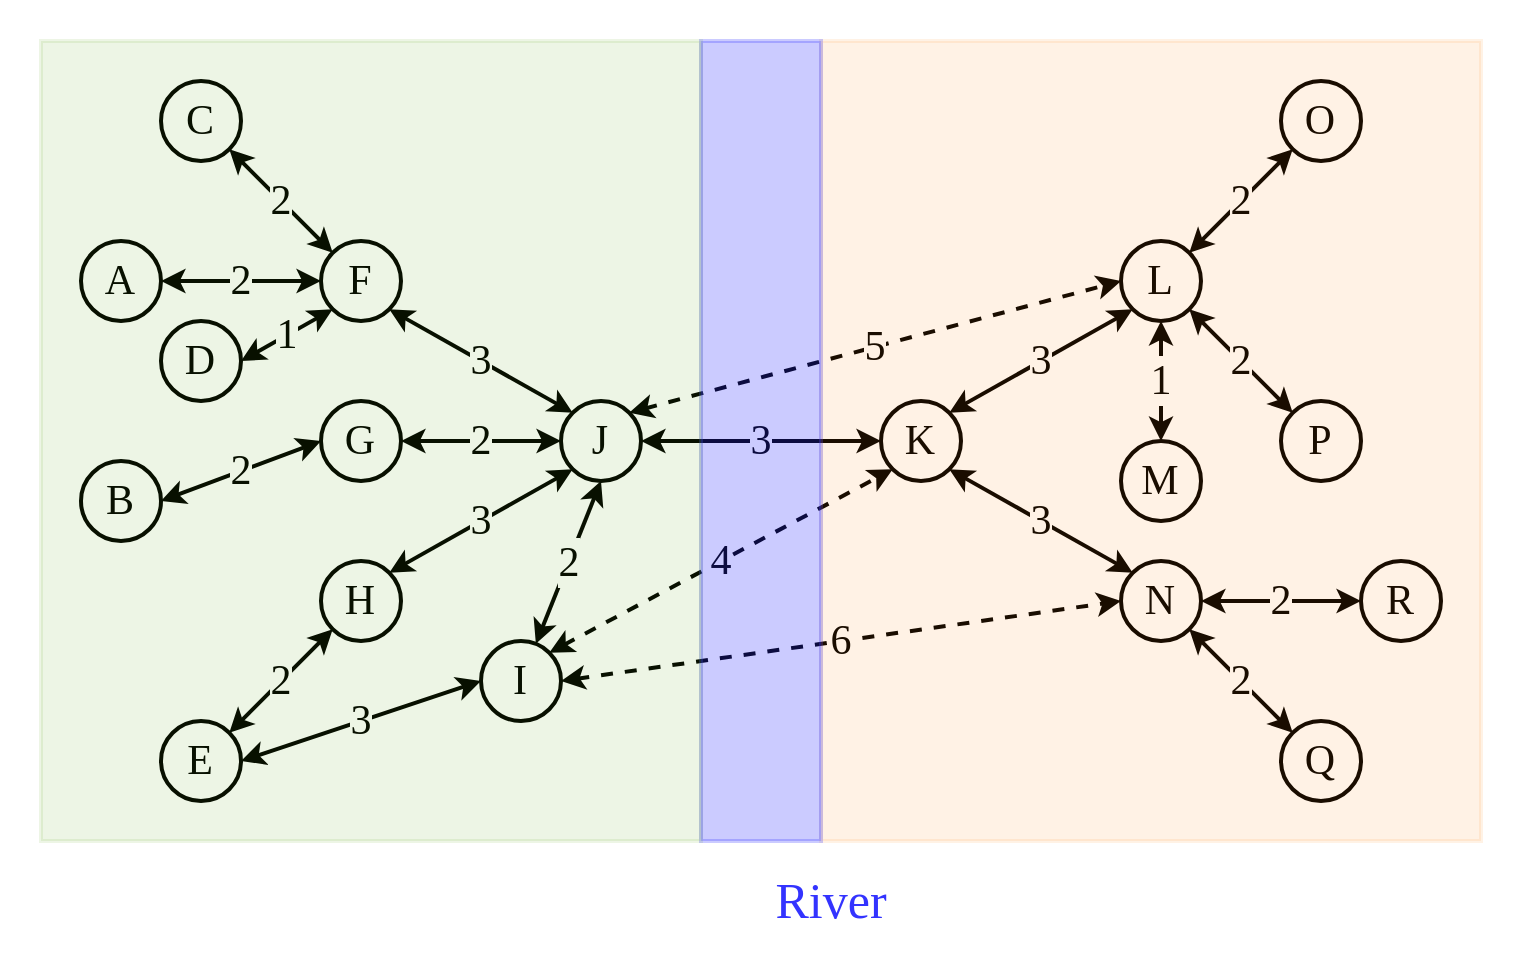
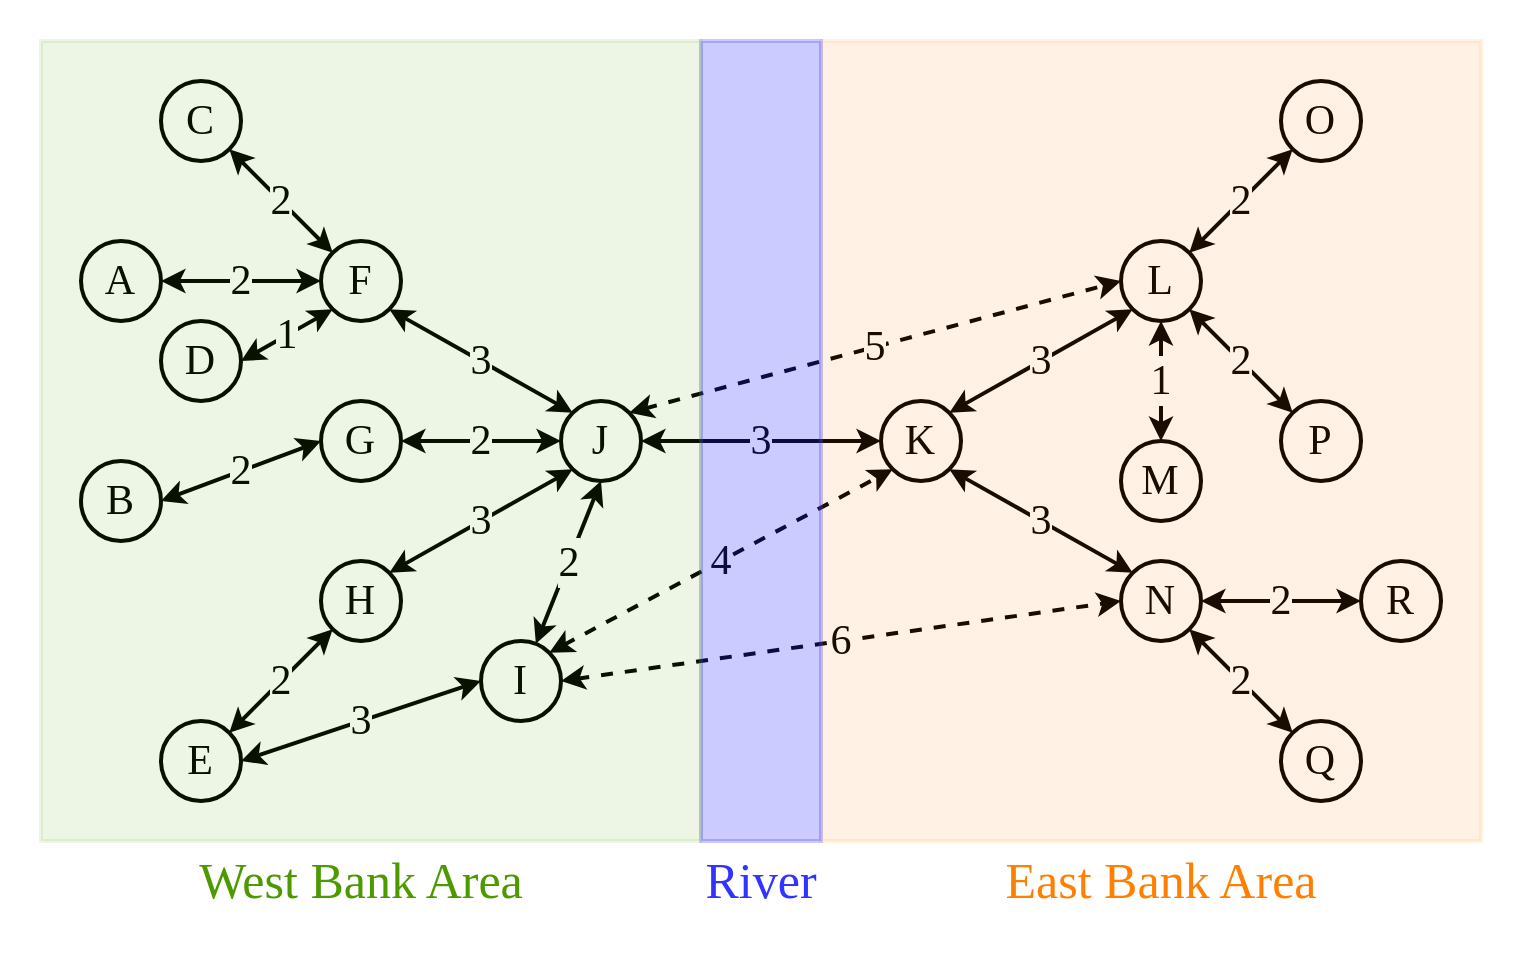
  <mxCell id="0" />
  <mxCell id="1" parent="0" />
  <mxCell id="2" value="J" style="ellipse;whiteSpace=wrap;html=1;aspect=fixed;fontFamily=Times New Roman;fontSize=21;strokeWidth=2;" vertex="1" parent="1"><mxGeometry x="280" y="200" width="40" height="40" as="geometry" /></mxCell>
  <mxCell id="3" value="K" style="ellipse;whiteSpace=wrap;html=1;aspect=fixed;fontFamily=Times New Roman;fontSize=21;strokeWidth=2;" vertex="1" parent="1"><mxGeometry x="440" y="200" width="40" height="40" as="geometry" /></mxCell>
  <mxCell id="4" value="L" style="ellipse;whiteSpace=wrap;html=1;aspect=fixed;fontFamily=Times New Roman;fontSize=21;strokeWidth=2;" vertex="1" parent="1"><mxGeometry x="560" y="120" width="40" height="40" as="geometry" /></mxCell>
  <mxCell id="5" value="N" style="ellipse;whiteSpace=wrap;html=1;aspect=fixed;fontFamily=Times New Roman;fontSize=21;strokeWidth=2;" vertex="1" parent="1"><mxGeometry x="560" y="280" width="40" height="40" as="geometry" /></mxCell>
  <mxCell id="6" value="Q" style="ellipse;whiteSpace=wrap;html=1;aspect=fixed;fontFamily=Times New Roman;fontSize=21;strokeWidth=2;" vertex="1" parent="1"><mxGeometry x="640" y="360" width="40" height="40" as="geometry" /></mxCell>
  <mxCell id="7" value="P" style="ellipse;whiteSpace=wrap;html=1;aspect=fixed;fontFamily=Times New Roman;fontSize=21;strokeWidth=2;" vertex="1" parent="1"><mxGeometry x="640" y="200" width="40" height="40" as="geometry" /></mxCell>
  <mxCell id="8" value="O" style="ellipse;whiteSpace=wrap;html=1;aspect=fixed;fontFamily=Times New Roman;fontSize=21;strokeWidth=2;" vertex="1" parent="1"><mxGeometry x="640" y="40" width="40" height="40" as="geometry" /></mxCell>
  <mxCell id="9" value="2" style="endArrow=classic;startArrow=classic;html=1;rounded=0;entryX=0;entryY=0;entryDx=0;entryDy=0;exitX=1;exitY=1;exitDx=0;exitDy=0;fontFamily=Times New Roman;fontSize=21;strokeWidth=2;" edge="1" parent="1" source="5" target="6"><mxGeometry width="50" height="50" relative="1" as="geometry"><mxPoint x="470" y="220" as="sourcePoint" /><mxPoint x="520" y="170" as="targetPoint" /></mxGeometry></mxCell>
  <mxCell id="10" value="2" style="endArrow=classic;startArrow=classic;html=1;rounded=0;entryX=0;entryY=0;entryDx=0;entryDy=0;exitX=1;exitY=1;exitDx=0;exitDy=0;fontFamily=Times New Roman;fontSize=21;strokeWidth=2;" edge="1" parent="1" source="4" target="7"><mxGeometry width="50" height="50" relative="1" as="geometry"><mxPoint x="604" y="296" as="sourcePoint" /><mxPoint x="656" y="244" as="targetPoint" /></mxGeometry></mxCell>
  <mxCell id="11" value="2" style="endArrow=classic;startArrow=classic;html=1;rounded=0;entryX=0;entryY=1;entryDx=0;entryDy=0;exitX=1;exitY=0;exitDx=0;exitDy=0;fontFamily=Times New Roman;fontSize=21;strokeWidth=2;" edge="1" parent="1" source="4" target="8"><mxGeometry width="50" height="50" relative="1" as="geometry"><mxPoint x="604" y="164" as="sourcePoint" /><mxPoint x="656" y="216" as="targetPoint" /></mxGeometry></mxCell>
  <mxCell id="12" value="R" style="ellipse;whiteSpace=wrap;html=1;aspect=fixed;fontFamily=Times New Roman;fontSize=21;strokeWidth=2;" vertex="1" parent="1"><mxGeometry x="680" y="280" width="40" height="40" as="geometry" /></mxCell>
  <mxCell id="13" value="2" style="endArrow=classic;startArrow=classic;html=1;rounded=0;entryX=0;entryY=0.5;entryDx=0;entryDy=0;exitX=1;exitY=0.5;exitDx=0;exitDy=0;fontFamily=Times New Roman;fontSize=21;strokeWidth=2;" edge="1" parent="1" source="5" target="12"><mxGeometry width="50" height="50" relative="1" as="geometry"><mxPoint x="604" y="324" as="sourcePoint" /><mxPoint x="656" y="376" as="targetPoint" /></mxGeometry></mxCell>
  <mxCell id="14" value="3" style="endArrow=classic;startArrow=classic;html=1;rounded=0;exitX=1;exitY=1;exitDx=0;exitDy=0;entryX=0;entryY=0;entryDx=0;entryDy=0;fontFamily=Times New Roman;fontSize=21;strokeWidth=2;" edge="1" parent="1" source="3" target="5"><mxGeometry width="50" height="50" relative="1" as="geometry"><mxPoint x="500" y="240" as="sourcePoint" /><mxPoint x="550" y="190" as="targetPoint" /></mxGeometry></mxCell>
  <mxCell id="15" value="3" style="endArrow=classic;startArrow=classic;html=1;rounded=0;entryX=0;entryY=1;entryDx=0;entryDy=0;exitX=1;exitY=0;exitDx=0;exitDy=0;fontFamily=Times New Roman;fontSize=21;strokeWidth=2;" edge="1" parent="1" source="3" target="4"><mxGeometry width="50" height="50" relative="1" as="geometry"><mxPoint x="500" y="200" as="sourcePoint" /><mxPoint x="576" y="296" as="targetPoint" /></mxGeometry></mxCell>
  <mxCell id="16" value="M" style="ellipse;whiteSpace=wrap;html=1;aspect=fixed;fontFamily=Times New Roman;fontSize=21;strokeWidth=2;" vertex="1" parent="1"><mxGeometry x="560" y="220" width="40" height="40" as="geometry" /></mxCell>
  <mxCell id="17" value="1" style="endArrow=classic;startArrow=classic;html=1;rounded=0;entryX=0.5;entryY=0;entryDx=0;entryDy=0;exitX=0.5;exitY=1;exitDx=0;exitDy=0;fontFamily=Times New Roman;fontSize=21;strokeWidth=2;" edge="1" parent="1" source="4" target="16"><mxGeometry width="50" height="50" relative="1" as="geometry"><mxPoint x="604" y="164" as="sourcePoint" /><mxPoint x="656" y="216" as="targetPoint" /></mxGeometry></mxCell>
  <mxCell id="18" value="3" style="endArrow=classic;startArrow=classic;html=1;rounded=0;exitX=1;exitY=0.5;exitDx=0;exitDy=0;entryX=0;entryY=0.5;entryDx=0;entryDy=0;fontFamily=Times New Roman;fontSize=21;strokeWidth=2;" edge="1" parent="1" source="2" target="3"><mxGeometry width="50" height="50" relative="1" as="geometry"><mxPoint x="500" y="240" as="sourcePoint" /><mxPoint x="550" y="190" as="targetPoint" /></mxGeometry></mxCell>
  <mxCell id="19" value="G" style="ellipse;whiteSpace=wrap;html=1;aspect=fixed;fontFamily=Times New Roman;fontSize=21;strokeWidth=2;" vertex="1" parent="1"><mxGeometry x="160" y="200" width="40" height="40" as="geometry" /></mxCell>
  <mxCell id="20" value="H" style="ellipse;whiteSpace=wrap;html=1;aspect=fixed;fontFamily=Times New Roman;fontSize=21;strokeWidth=2;" vertex="1" parent="1"><mxGeometry x="160" y="280" width="40" height="40" as="geometry" /></mxCell>
  <mxCell id="21" value="F" style="ellipse;whiteSpace=wrap;html=1;aspect=fixed;fontFamily=Times New Roman;fontSize=21;strokeWidth=2;" vertex="1" parent="1"><mxGeometry x="160" y="120" width="40" height="40" as="geometry" /></mxCell>
  <mxCell id="22" value="C" style="ellipse;whiteSpace=wrap;html=1;aspect=fixed;fontFamily=Times New Roman;fontSize=21;strokeWidth=2;" vertex="1" parent="1"><mxGeometry x="80" y="40" width="40" height="40" as="geometry" /></mxCell>
  <mxCell id="23" value="A" style="ellipse;whiteSpace=wrap;html=1;aspect=fixed;fontFamily=Times New Roman;fontSize=21;strokeWidth=2;" vertex="1" parent="1"><mxGeometry x="40" y="120" width="40" height="40" as="geometry" /></mxCell>
  <mxCell id="24" value="D" style="ellipse;whiteSpace=wrap;html=1;aspect=fixed;fontFamily=Times New Roman;fontSize=21;strokeWidth=2;" vertex="1" parent="1"><mxGeometry x="80" y="160" width="40" height="40" as="geometry" /></mxCell>
  <mxCell id="25" value="B" style="ellipse;whiteSpace=wrap;html=1;aspect=fixed;fontFamily=Times New Roman;fontSize=21;strokeWidth=2;" vertex="1" parent="1"><mxGeometry x="40" y="230" width="40" height="40" as="geometry" /></mxCell>
  <mxCell id="26" value="E" style="ellipse;whiteSpace=wrap;html=1;aspect=fixed;fontFamily=Times New Roman;fontSize=21;strokeWidth=2;" vertex="1" parent="1"><mxGeometry x="80" y="360" width="40" height="40" as="geometry" /></mxCell>
  <mxCell id="27" value="I" style="ellipse;whiteSpace=wrap;html=1;aspect=fixed;fontFamily=Times New Roman;fontSize=21;strokeWidth=2;" vertex="1" parent="1"><mxGeometry x="240" y="320" width="40" height="40" as="geometry" /></mxCell>
  <mxCell id="28" value="2" style="endArrow=classic;startArrow=classic;html=1;rounded=0;exitX=1;exitY=0;exitDx=0;exitDy=0;entryX=0;entryY=1;entryDx=0;entryDy=0;fontFamily=Times New Roman;fontSize=21;strokeWidth=2;" edge="1" parent="1" source="26" target="20"><mxGeometry width="50" height="50" relative="1" as="geometry"><mxPoint x="140" y="380" as="sourcePoint" /><mxPoint x="190" y="330" as="targetPoint" /></mxGeometry></mxCell>
  <mxCell id="29" value="3" style="endArrow=classic;startArrow=classic;html=1;rounded=0;exitX=1;exitY=0.5;exitDx=0;exitDy=0;entryX=0;entryY=0.5;entryDx=0;entryDy=0;fontFamily=Times New Roman;fontSize=21;strokeWidth=2;" edge="1" parent="1" source="26" target="27"><mxGeometry width="50" height="50" relative="1" as="geometry"><mxPoint x="124" y="376" as="sourcePoint" /><mxPoint x="176" y="324" as="targetPoint" /></mxGeometry></mxCell>
  <mxCell id="30" value="2" style="endArrow=classic;startArrow=classic;html=1;rounded=0;entryX=0.5;entryY=1;entryDx=0;entryDy=0;fontFamily=Times New Roman;fontSize=21;strokeWidth=2;" edge="1" parent="1" source="27" target="2"><mxGeometry width="50" height="50" relative="1" as="geometry"><mxPoint x="130" y="390" as="sourcePoint" /><mxPoint x="250" y="350" as="targetPoint" /></mxGeometry></mxCell>
  <mxCell id="31" value="3" style="endArrow=classic;startArrow=classic;html=1;rounded=0;entryX=0;entryY=1;entryDx=0;entryDy=0;exitX=1;exitY=0;exitDx=0;exitDy=0;fontFamily=Times New Roman;fontSize=21;strokeWidth=2;" edge="1" parent="1" source="20" target="2"><mxGeometry width="50" height="50" relative="1" as="geometry"><mxPoint x="277" y="331" as="sourcePoint" /><mxPoint x="310" y="250" as="targetPoint" /></mxGeometry></mxCell>
  <mxCell id="32" value="2" style="endArrow=classic;startArrow=classic;html=1;rounded=0;entryX=0;entryY=0.5;entryDx=0;entryDy=0;exitX=1;exitY=0.5;exitDx=0;exitDy=0;fontFamily=Times New Roman;fontSize=21;strokeWidth=2;" edge="1" parent="1" source="19" target="2"><mxGeometry width="50" height="50" relative="1" as="geometry"><mxPoint x="287" y="341" as="sourcePoint" /><mxPoint x="320" y="260" as="targetPoint" /></mxGeometry></mxCell>
  <mxCell id="33" value="3" style="endArrow=classic;startArrow=classic;html=1;rounded=0;entryX=0;entryY=0;entryDx=0;entryDy=0;exitX=1;exitY=1;exitDx=0;exitDy=0;fontFamily=Times New Roman;fontSize=21;strokeWidth=2;" edge="1" parent="1" source="21" target="2"><mxGeometry width="50" height="50" relative="1" as="geometry"><mxPoint x="210" y="230" as="sourcePoint" /><mxPoint x="290" y="230" as="targetPoint" /></mxGeometry></mxCell>
  <mxCell id="34" value="2" style="endArrow=classic;startArrow=classic;html=1;rounded=0;entryX=0;entryY=0;entryDx=0;entryDy=0;exitX=1;exitY=1;exitDx=0;exitDy=0;fontFamily=Times New Roman;fontSize=21;strokeWidth=2;" edge="1" parent="1" source="22" target="21"><mxGeometry width="50" height="50" relative="1" as="geometry"><mxPoint x="179" y="68" as="sourcePoint" /><mxPoint x="271" y="120" as="targetPoint" /></mxGeometry></mxCell>
  <mxCell id="35" value="2" style="endArrow=classic;startArrow=classic;html=1;rounded=0;entryX=0;entryY=0.5;entryDx=0;entryDy=0;exitX=1;exitY=0.5;exitDx=0;exitDy=0;fontFamily=Times New Roman;fontSize=21;strokeWidth=2;" edge="1" parent="1" source="23" target="21"><mxGeometry width="50" height="50" relative="1" as="geometry"><mxPoint x="124" y="84" as="sourcePoint" /><mxPoint x="176" y="136" as="targetPoint" /></mxGeometry></mxCell>
  <mxCell id="36" value="2" style="endArrow=classic;startArrow=classic;html=1;rounded=0;entryX=0;entryY=0.5;entryDx=0;entryDy=0;exitX=1;exitY=0.5;exitDx=0;exitDy=0;fontFamily=Times New Roman;fontSize=21;strokeWidth=2;" edge="1" parent="1" source="25" target="19"><mxGeometry width="50" height="50" relative="1" as="geometry"><mxPoint x="128" y="182" as="sourcePoint" /><mxPoint x="176" y="164" as="targetPoint" /></mxGeometry></mxCell>
  <mxCell id="37" value="4" style="endArrow=classic;startArrow=classic;html=1;rounded=0;exitX=1;exitY=0;exitDx=0;exitDy=0;entryX=0;entryY=1;entryDx=0;entryDy=0;dashed=1;strokeWidth=2;fontFamily=Times New Roman;fontSize=21;" edge="1" parent="1" source="27" target="3"><mxGeometry width="50" height="50" relative="1" as="geometry"><mxPoint x="500" y="240" as="sourcePoint" /><mxPoint x="550" y="190" as="targetPoint" /></mxGeometry></mxCell>
  <mxCell id="38" value="6" style="endArrow=classic;startArrow=classic;html=1;rounded=0;exitX=1;exitY=0.5;exitDx=0;exitDy=0;entryX=0;entryY=0.5;entryDx=0;entryDy=0;dashed=1;strokeWidth=2;fontFamily=Times New Roman;fontSize=21;" edge="1" parent="1" source="27" target="5"><mxGeometry width="50" height="50" relative="1" as="geometry"><mxPoint x="284" y="336" as="sourcePoint" /><mxPoint x="456" y="244" as="targetPoint" /></mxGeometry></mxCell>
  <mxCell id="39" value="5" style="endArrow=classic;startArrow=classic;html=1;rounded=0;exitX=1;exitY=0;exitDx=0;exitDy=0;entryX=0;entryY=0.5;entryDx=0;entryDy=0;dashed=1;strokeWidth=2;fontFamily=Times New Roman;fontSize=21;" edge="1" parent="1" source="2" target="4"><mxGeometry width="50" height="50" relative="1" as="geometry"><mxPoint x="270" y="140" as="sourcePoint" /><mxPoint x="550" y="100" as="targetPoint" /></mxGeometry></mxCell>
  <mxCell id="40" value="1" style="endArrow=classic;startArrow=classic;html=1;rounded=0;entryX=1;entryY=0.5;entryDx=0;entryDy=0;exitX=0;exitY=1;exitDx=0;exitDy=0;fontFamily=Times New Roman;fontSize=21;strokeWidth=2;" edge="1" parent="1" source="21" target="24"><mxGeometry width="50" height="50" relative="1" as="geometry"><mxPoint x="290" y="90" as="sourcePoint" /><mxPoint x="290" y="150" as="targetPoint" /></mxGeometry></mxCell>
- <mxCell id="43" value="&lt;font color=&quot;#3333ff&quot;&gt;River&lt;/font&gt;" style="text;html=1;align=center;verticalAlign=middle;resizable=0;points=[];autosize=1;strokeColor=none;fillColor=none;fontFamily=Times New Roman;fontSize=25;fontColor=#4D9900;" vertex="1" parent="1"><mxGeometry x="375" y="430" width="80" height="40" as="geometry" /></mxCell>
+ <mxCell id="41" value="West Bank Area" style="text;html=1;align=center;verticalAlign=middle;resizable=0;points=[];autosize=1;strokeColor=none;fillColor=none;fontFamily=Times New Roman;fontSize=25;fontColor=#4D9900;" vertex="1" parent="1"><mxGeometry x="85" y="420" width="190" height="40" as="geometry" /></mxCell>
+ <mxCell id="42" value="East Bank Area" style="text;html=1;align=center;verticalAlign=middle;resizable=0;points=[];autosize=1;strokeColor=none;fillColor=none;fontFamily=Times New Roman;fontSize=25;fontColor=#FF8000;" vertex="1" parent="1"><mxGeometry x="490" y="420" width="180" height="40" as="geometry" /></mxCell>
+ <mxCell id="43" value="&lt;font color=&quot;#3333ff&quot;&gt;River&lt;/font&gt;" style="text;html=1;align=center;verticalAlign=middle;resizable=0;points=[];autosize=1;strokeColor=none;fillColor=none;fontFamily=Times New Roman;fontSize=25;fontColor=#4D9900;" vertex="1" parent="1"><mxGeometry x="340" y="420" width="80" height="40" as="geometry" /></mxCell>
  <mxCell id="44" value="" style="rounded=0;whiteSpace=wrap;html=1;fillColor=#FF8000;strokeWidth=2;strokeColor=#FF8000;glass=0;opacity=10;" vertex="1" parent="1"><mxGeometry x="410" y="20" width="330" height="400" as="geometry" /></mxCell>
  <mxCell id="45" value="" style="rounded=0;whiteSpace=wrap;html=1;fillColor=#3333FF;strokeWidth=2;strokeColor=#3333FF;glass=0;shadow=0;opacity=25;" vertex="1" parent="1"><mxGeometry x="350" y="20" width="60" height="400" as="geometry" /></mxCell>
  <mxCell id="46" value="" style="rounded=0;whiteSpace=wrap;html=1;fillColor=#4D9900;strokeWidth=2;strokeColor=#4D9900;opacity=10;" vertex="1" parent="1"><mxGeometry x="20" y="20" width="330" height="400" as="geometry" /></mxCell>
